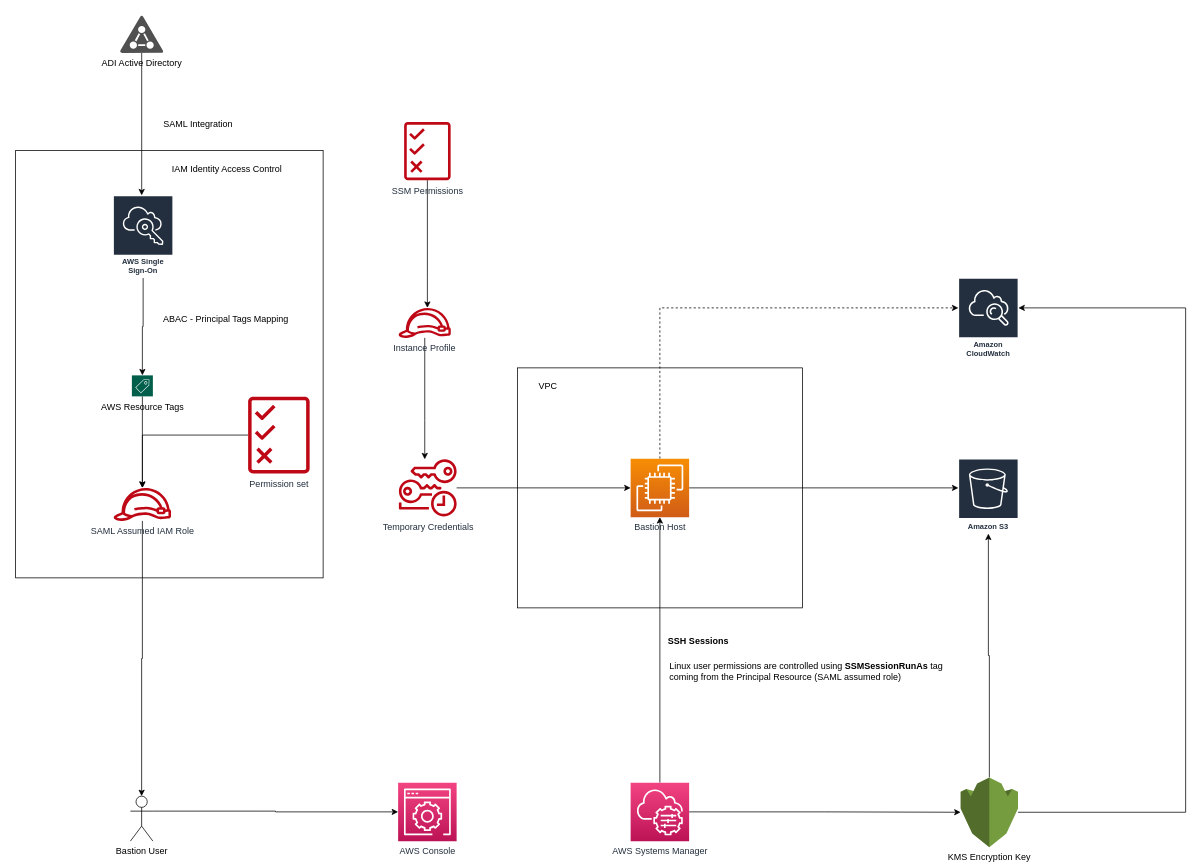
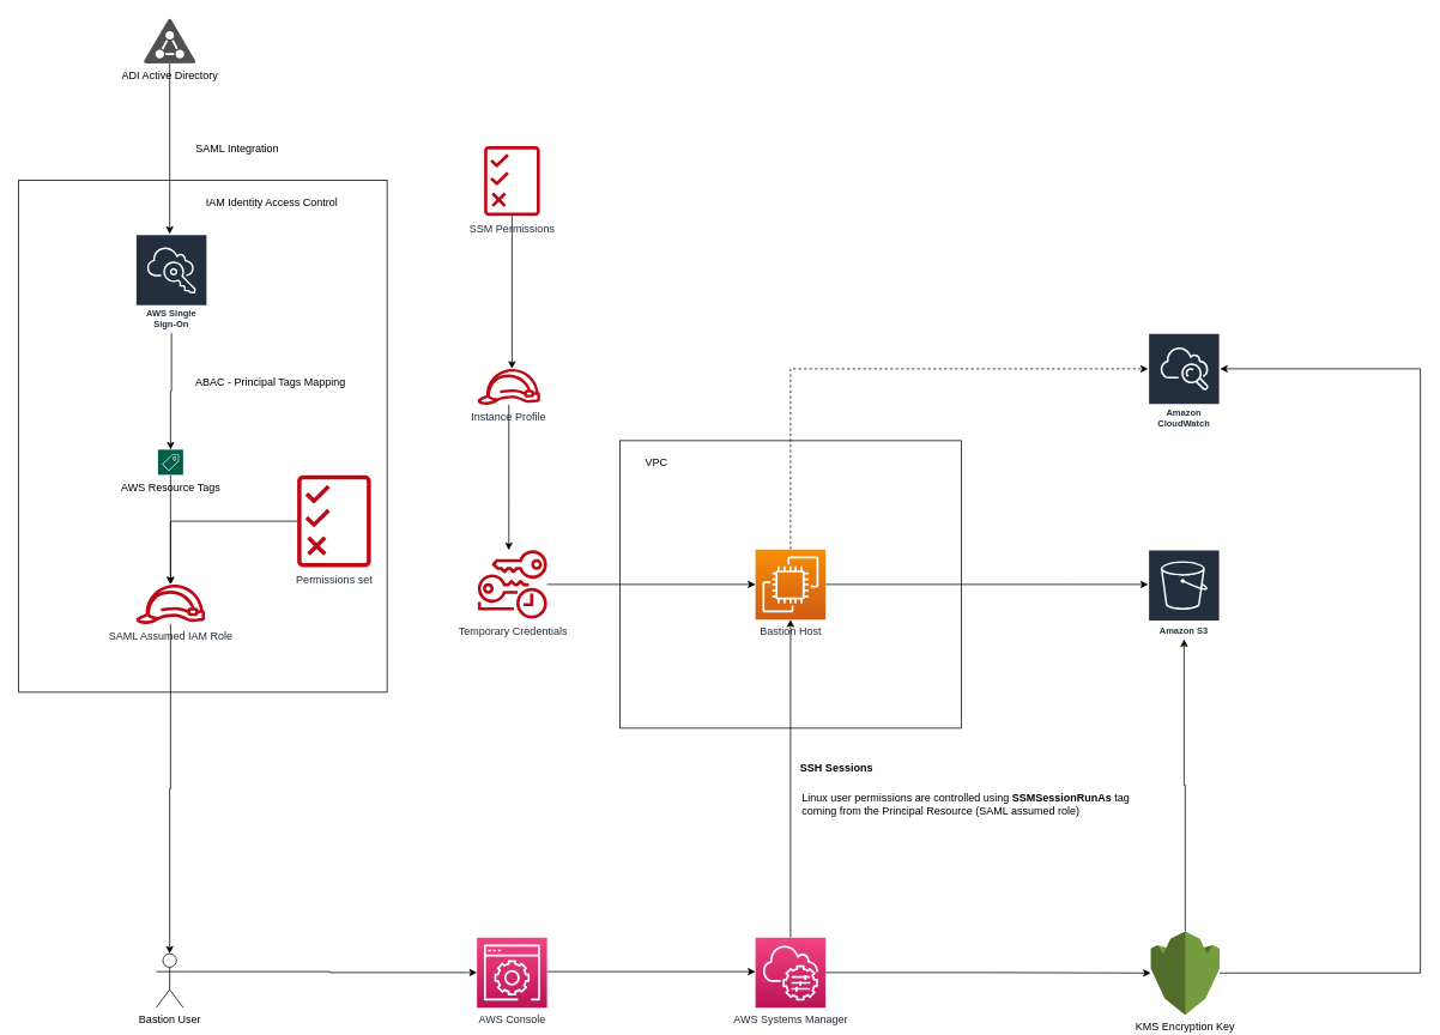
  <mxCell id="0" />
  <mxCell id="1" parent="0" />
  <mxCell id="2" value="" style="rounded=0;whiteSpace=wrap;html=1;" vertex="1" parent="1"><mxGeometry x="689" y="490" width="380" height="320" as="geometry" /></mxCell>
  <mxCell id="3" value="" style="rounded=0;whiteSpace=wrap;html=1;" vertex="1" parent="1"><mxGeometry x="20" y="200" width="410" height="570" as="geometry" /></mxCell>
  <mxCell id="4" style="edgeStyle=orthogonalEdgeStyle;rounded=0;orthogonalLoop=1;jettySize=auto;html=1;" edge="1" parent="1" source="38" target="16"><mxGeometry relative="1" as="geometry" /></mxCell>
  <mxCell id="5" style="edgeStyle=orthogonalEdgeStyle;rounded=0;orthogonalLoop=1;jettySize=auto;html=1;entryX=0.5;entryY=0;entryDx=0;entryDy=0;entryPerimeter=0;" edge="1" parent="1" source="16" target="9"><mxGeometry relative="1" as="geometry" /></mxCell>
  <mxCell id="6" style="edgeStyle=orthogonalEdgeStyle;rounded=0;orthogonalLoop=1;jettySize=auto;html=1;" edge="1" parent="1" source="7" target="38"><mxGeometry relative="1" as="geometry" /></mxCell>
  <mxCell id="7" value="AWS Single Sign-On" style="sketch=0;outlineConnect=0;fontColor=#232F3E;gradientColor=none;strokeColor=#ffffff;fillColor=#232F3E;dashed=0;verticalLabelPosition=middle;verticalAlign=bottom;align=center;html=1;whiteSpace=wrap;fontSize=10;fontStyle=1;spacing=3;shape=mxgraph.aws4.productIcon;prIcon=mxgraph.aws4.single_sign_on;" vertex="1" parent="1"><mxGeometry x="150" y="260" width="80" height="110" as="geometry" /></mxCell>
  <mxCell id="8" style="edgeStyle=orthogonalEdgeStyle;rounded=0;orthogonalLoop=1;jettySize=auto;html=1;exitX=1;exitY=0.333;exitDx=0;exitDy=0;exitPerimeter=0;" edge="1" parent="1" source="9" target="19"><mxGeometry relative="1" as="geometry" /></mxCell>
  <mxCell id="9" value="Bastion User" style="shape=umlActor;verticalLabelPosition=bottom;verticalAlign=top;html=1;outlineConnect=0;" vertex="1" parent="1"><mxGeometry x="173" y="1061" width="30" height="60" as="geometry" /></mxCell>
  <mxCell id="10" style="edgeStyle=orthogonalEdgeStyle;rounded=0;orthogonalLoop=1;jettySize=auto;html=1;" edge="1" parent="1" source="11" target="16"><mxGeometry relative="1" as="geometry" /></mxCell>
- <mxCell id="11" value="Permission set" style="sketch=0;outlineConnect=0;fontColor=#232F3E;gradientColor=none;fillColor=#BF0816;strokeColor=none;dashed=0;verticalLabelPosition=bottom;verticalAlign=top;align=center;html=1;fontSize=12;fontStyle=0;aspect=fixed;pointerEvents=1;shape=mxgraph.aws4.permissions;" vertex="1" parent="1"><mxGeometry x="330" y="528" width="82" height="103.16" as="geometry" /></mxCell>
+ <mxCell id="11" value="Permissions set" style="sketch=0;outlineConnect=0;fontColor=#232F3E;gradientColor=none;fillColor=#BF0816;strokeColor=none;dashed=0;verticalLabelPosition=bottom;verticalAlign=top;align=center;html=1;fontSize=12;fontStyle=0;aspect=fixed;pointerEvents=1;shape=mxgraph.aws4.permissions;" vertex="1" parent="1"><mxGeometry x="330" y="528" width="82" height="103.16" as="geometry" /></mxCell>
  <mxCell id="12" style="edgeStyle=orthogonalEdgeStyle;rounded=0;orthogonalLoop=1;jettySize=auto;html=1;" edge="1" parent="1" source="13" target="7"><mxGeometry relative="1" as="geometry"><Array as="points"><mxPoint x="188" y="210" /><mxPoint x="188" y="210" /></Array></mxGeometry></mxCell>
  <mxCell id="13" value="ADI Active Directory" style="sketch=0;pointerEvents=1;shadow=0;dashed=0;html=1;strokeColor=none;fillColor=#505050;labelPosition=center;verticalLabelPosition=bottom;verticalAlign=top;outlineConnect=0;align=center;shape=mxgraph.office.security.active_directory;" vertex="1" parent="1"><mxGeometry x="158.75" y="20" width="58.5" height="50" as="geometry" /></mxCell>
  <mxCell id="14" value="SAML Integration" style="text;html=1;align=center;verticalAlign=middle;resizable=0;points=[];autosize=1;strokeColor=none;fillColor=none;" vertex="1" parent="1"><mxGeometry x="203" y="150" width="120" height="30" as="geometry" /></mxCell>
  <mxCell id="15" value="IAM Identity Access Control" style="text;html=1;strokeColor=none;fillColor=none;align=center;verticalAlign=middle;whiteSpace=wrap;rounded=0;" vertex="1" parent="1"><mxGeometry x="217.25" y="210" width="170" height="30" as="geometry" /></mxCell>
  <mxCell id="16" value="SAML Assumed IAM Role" style="sketch=0;outlineConnect=0;fontColor=#232F3E;gradientColor=none;fillColor=#BF0816;strokeColor=none;dashed=0;verticalLabelPosition=bottom;verticalAlign=top;align=center;html=1;fontSize=12;fontStyle=0;aspect=fixed;pointerEvents=1;shape=mxgraph.aws4.role;" vertex="1" parent="1"><mxGeometry x="150" y="650" width="78" height="44" as="geometry" /></mxCell>
  <mxCell id="17" value="ABAC - Principal Tags Mapping" style="text;html=1;align=center;verticalAlign=middle;resizable=0;points=[];autosize=1;strokeColor=none;fillColor=none;" vertex="1" parent="1"><mxGeometry x="205" y="410" width="190" height="30" as="geometry" /></mxCell>
+ <mxCell id="18" style="edgeStyle=orthogonalEdgeStyle;rounded=0;orthogonalLoop=1;jettySize=auto;html=1;" edge="1" parent="1" source="19" target="22"><mxGeometry relative="1" as="geometry"><Array as="points"><mxPoint x="720" y="1081" /><mxPoint x="720" y="1081" /></Array></mxGeometry></mxCell>
  <mxCell id="19" value="AWS Console" style="sketch=0;points=[[0,0,0],[0.25,0,0],[0.5,0,0],[0.75,0,0],[1,0,0],[0,1,0],[0.25,1,0],[0.5,1,0],[0.75,1,0],[1,1,0],[0,0.25,0],[0,0.5,0],[0,0.75,0],[1,0.25,0],[1,0.5,0],[1,0.75,0]];points=[[0,0,0],[0.25,0,0],[0.5,0,0],[0.75,0,0],[1,0,0],[0,1,0],[0.25,1,0],[0.5,1,0],[0.75,1,0],[1,1,0],[0,0.25,0],[0,0.5,0],[0,0.75,0],[1,0.25,0],[1,0.5,0],[1,0.75,0]];outlineConnect=0;fontColor=#232F3E;gradientColor=#F34482;gradientDirection=north;fillColor=#BC1356;strokeColor=#ffffff;dashed=0;verticalLabelPosition=bottom;verticalAlign=top;align=center;html=1;fontSize=12;fontStyle=0;aspect=fixed;shape=mxgraph.aws4.resourceIcon;resIcon=mxgraph.aws4.management_console;" vertex="1" parent="1"><mxGeometry x="530" y="1043" width="78" height="78" as="geometry" /></mxCell>
  <mxCell id="20" style="edgeStyle=orthogonalEdgeStyle;rounded=0;orthogonalLoop=1;jettySize=auto;html=1;entryX=0.5;entryY=1;entryDx=0;entryDy=0;entryPerimeter=0;" edge="1" parent="1" source="22" target="26"><mxGeometry relative="1" as="geometry" /></mxCell>
  <mxCell id="21" style="edgeStyle=orthogonalEdgeStyle;rounded=0;orthogonalLoop=1;jettySize=auto;html=1;" edge="1" parent="1" source="22" target="29"><mxGeometry relative="1" as="geometry" /></mxCell>
  <mxCell id="22" value="AWS Systems Manager" style="sketch=0;points=[[0,0,0],[0.25,0,0],[0.5,0,0],[0.75,0,0],[1,0,0],[0,1,0],[0.25,1,0],[0.5,1,0],[0.75,1,0],[1,1,0],[0,0.25,0],[0,0.5,0],[0,0.75,0],[1,0.25,0],[1,0.5,0],[1,0.75,0]];points=[[0,0,0],[0.25,0,0],[0.5,0,0],[0.75,0,0],[1,0,0],[0,1,0],[0.25,1,0],[0.5,1,0],[0.75,1,0],[1,1,0],[0,0.25,0],[0,0.5,0],[0,0.75,0],[1,0.25,0],[1,0.5,0],[1,0.75,0]];outlineConnect=0;fontColor=#232F3E;gradientColor=#F34482;gradientDirection=north;fillColor=#BC1356;strokeColor=#ffffff;dashed=0;verticalLabelPosition=bottom;verticalAlign=top;align=center;html=1;fontSize=12;fontStyle=0;aspect=fixed;shape=mxgraph.aws4.resourceIcon;resIcon=mxgraph.aws4.systems_manager;" vertex="1" parent="1"><mxGeometry x="840" y="1043" width="78" height="78" as="geometry" /></mxCell>
  <mxCell id="23" value="VPC" style="text;html=1;strokeColor=none;fillColor=none;align=center;verticalAlign=middle;whiteSpace=wrap;rounded=0;" vertex="1" parent="1"><mxGeometry x="700" y="500" width="60" height="30" as="geometry" /></mxCell>
  <mxCell id="24" style="edgeStyle=orthogonalEdgeStyle;rounded=0;orthogonalLoop=1;jettySize=auto;html=1;" edge="1" parent="1" source="26" target="36"><mxGeometry relative="1" as="geometry"><Array as="points"><mxPoint x="1190" y="650" /><mxPoint x="1190" y="650" /></Array></mxGeometry></mxCell>
  <mxCell id="25" style="edgeStyle=orthogonalEdgeStyle;rounded=0;orthogonalLoop=1;jettySize=auto;html=1;dashed=1;" edge="1" parent="1" source="26" target="37"><mxGeometry relative="1" as="geometry"><Array as="points"><mxPoint x="879" y="410" /></Array></mxGeometry></mxCell>
  <mxCell id="26" value="Bastion Host" style="sketch=0;points=[[0,0,0],[0.25,0,0],[0.5,0,0],[0.75,0,0],[1,0,0],[0,1,0],[0.25,1,0],[0.5,1,0],[0.75,1,0],[1,1,0],[0,0.25,0],[0,0.5,0],[0,0.75,0],[1,0.25,0],[1,0.5,0],[1,0.75,0]];outlineConnect=0;fontColor=#232F3E;gradientColor=#F78E04;gradientDirection=north;fillColor=#D05C17;strokeColor=#ffffff;dashed=0;verticalLabelPosition=bottom;verticalAlign=top;align=center;html=1;fontSize=12;fontStyle=0;aspect=fixed;shape=mxgraph.aws4.resourceIcon;resIcon=mxgraph.aws4.ec2;" vertex="1" parent="1"><mxGeometry x="840" y="611" width="78" height="78" as="geometry" /></mxCell>
  <mxCell id="27" style="edgeStyle=orthogonalEdgeStyle;rounded=0;orthogonalLoop=1;jettySize=auto;html=1;" edge="1" parent="1" source="29" target="36"><mxGeometry relative="1" as="geometry" /></mxCell>
  <mxCell id="28" style="edgeStyle=orthogonalEdgeStyle;rounded=0;orthogonalLoop=1;jettySize=auto;html=1;" edge="1" parent="1" source="29" target="37"><mxGeometry relative="1" as="geometry"><Array as="points"><mxPoint x="1580" y="1083" /><mxPoint x="1580" y="410" /></Array></mxGeometry></mxCell>
  <mxCell id="29" value="KMS Encryption Key" style="outlineConnect=0;dashed=0;verticalLabelPosition=bottom;verticalAlign=top;align=center;html=1;shape=mxgraph.aws3.kms;fillColor=#759C3E;gradientColor=none;" vertex="1" parent="1"><mxGeometry x="1280" y="1036" width="76.5" height="93" as="geometry" /></mxCell>
  <mxCell id="30" style="edgeStyle=orthogonalEdgeStyle;rounded=0;orthogonalLoop=1;jettySize=auto;html=1;" edge="1" parent="1" source="31" target="33"><mxGeometry relative="1" as="geometry"><Array as="points"><mxPoint x="565" y="560" /><mxPoint x="565" y="560" /></Array></mxGeometry></mxCell>
  <mxCell id="31" value="Instance Profile" style="sketch=0;outlineConnect=0;fontColor=#232F3E;gradientColor=none;fillColor=#BF0816;strokeColor=none;dashed=0;verticalLabelPosition=bottom;verticalAlign=top;align=center;html=1;fontSize=12;fontStyle=0;aspect=fixed;pointerEvents=1;shape=mxgraph.aws4.role;" vertex="1" parent="1"><mxGeometry x="530" y="410" width="70.91" height="40" as="geometry" /></mxCell>
  <mxCell id="32" style="edgeStyle=orthogonalEdgeStyle;rounded=0;orthogonalLoop=1;jettySize=auto;html=1;" edge="1" parent="1" source="33" target="26"><mxGeometry relative="1" as="geometry" /></mxCell>
  <mxCell id="33" value="Temporary Credentials" style="sketch=0;outlineConnect=0;fontColor=#232F3E;gradientColor=none;fillColor=#BF0816;strokeColor=none;dashed=0;verticalLabelPosition=bottom;verticalAlign=top;align=center;html=1;fontSize=12;fontStyle=0;aspect=fixed;pointerEvents=1;shape=mxgraph.aws4.temporary_security_credential;" vertex="1" parent="1"><mxGeometry x="531" y="611" width="77" height="78" as="geometry" /></mxCell>
  <mxCell id="34" style="edgeStyle=orthogonalEdgeStyle;rounded=0;orthogonalLoop=1;jettySize=auto;html=1;" edge="1" parent="1" source="35" target="31"><mxGeometry relative="1" as="geometry"><Array as="points"><mxPoint x="569" y="370" /><mxPoint x="569" y="370" /></Array></mxGeometry></mxCell>
  <mxCell id="35" value="SSM Permissions" style="sketch=0;outlineConnect=0;fontColor=#232F3E;gradientColor=none;fillColor=#BF0816;strokeColor=none;dashed=0;verticalLabelPosition=bottom;verticalAlign=top;align=center;html=1;fontSize=12;fontStyle=0;aspect=fixed;pointerEvents=1;shape=mxgraph.aws4.permissions;" vertex="1" parent="1"><mxGeometry x="538" y="162" width="62" height="78" as="geometry" /></mxCell>
  <mxCell id="36" value="Amazon S3" style="sketch=0;outlineConnect=0;fontColor=#232F3E;gradientColor=none;strokeColor=#ffffff;fillColor=#232F3E;dashed=0;verticalLabelPosition=middle;verticalAlign=bottom;align=center;html=1;whiteSpace=wrap;fontSize=10;fontStyle=1;spacing=3;shape=mxgraph.aws4.productIcon;prIcon=mxgraph.aws4.s3;" vertex="1" parent="1"><mxGeometry x="1277" y="611" width="80" height="100" as="geometry" /></mxCell>
  <mxCell id="37" value="Amazon CloudWatch" style="sketch=0;outlineConnect=0;fontColor=#232F3E;gradientColor=none;strokeColor=#ffffff;fillColor=#232F3E;dashed=0;verticalLabelPosition=middle;verticalAlign=bottom;align=center;html=1;whiteSpace=wrap;fontSize=10;fontStyle=1;spacing=3;shape=mxgraph.aws4.productIcon;prIcon=mxgraph.aws4.cloudwatch;" vertex="1" parent="1"><mxGeometry x="1277" y="370" width="80" height="110" as="geometry" /></mxCell>
  <mxCell id="38" value="AWS Resource Tags" style="sketch=0;pointerEvents=1;shadow=0;dashed=0;html=1;strokeColor=none;fillColor=#005F4B;labelPosition=center;verticalLabelPosition=bottom;verticalAlign=top;align=center;outlineConnect=0;shape=mxgraph.veeam2.tag;" vertex="1" parent="1"><mxGeometry x="175" y="500" width="28.0" height="28.0" as="geometry" /></mxCell>
  <mxCell id="39" value="&lt;b&gt;SSH Sessions&lt;/b&gt;" style="text;html=1;align=center;verticalAlign=middle;resizable=0;points=[];autosize=1;strokeColor=none;fillColor=none;" vertex="1" parent="1"><mxGeometry x="880" y="840" width="100" height="30" as="geometry" /></mxCell>
  <mxCell id="40" value="&lt;div style=&quot;&quot;&gt;&lt;span style=&quot;background-color: initial;&quot;&gt;Linux user permissions are controlled using &lt;b&gt;SSMSessionRunAs&amp;nbsp;&lt;/b&gt;tag coming from the Principal Resource (SAML assumed role)&lt;/span&gt;&lt;/div&gt;" style="text;html=1;strokeColor=none;fillColor=none;align=left;verticalAlign=middle;whiteSpace=wrap;rounded=0;" vertex="1" parent="1"><mxGeometry x="890" y="860" width="380" height="70" as="geometry" /></mxCell>
